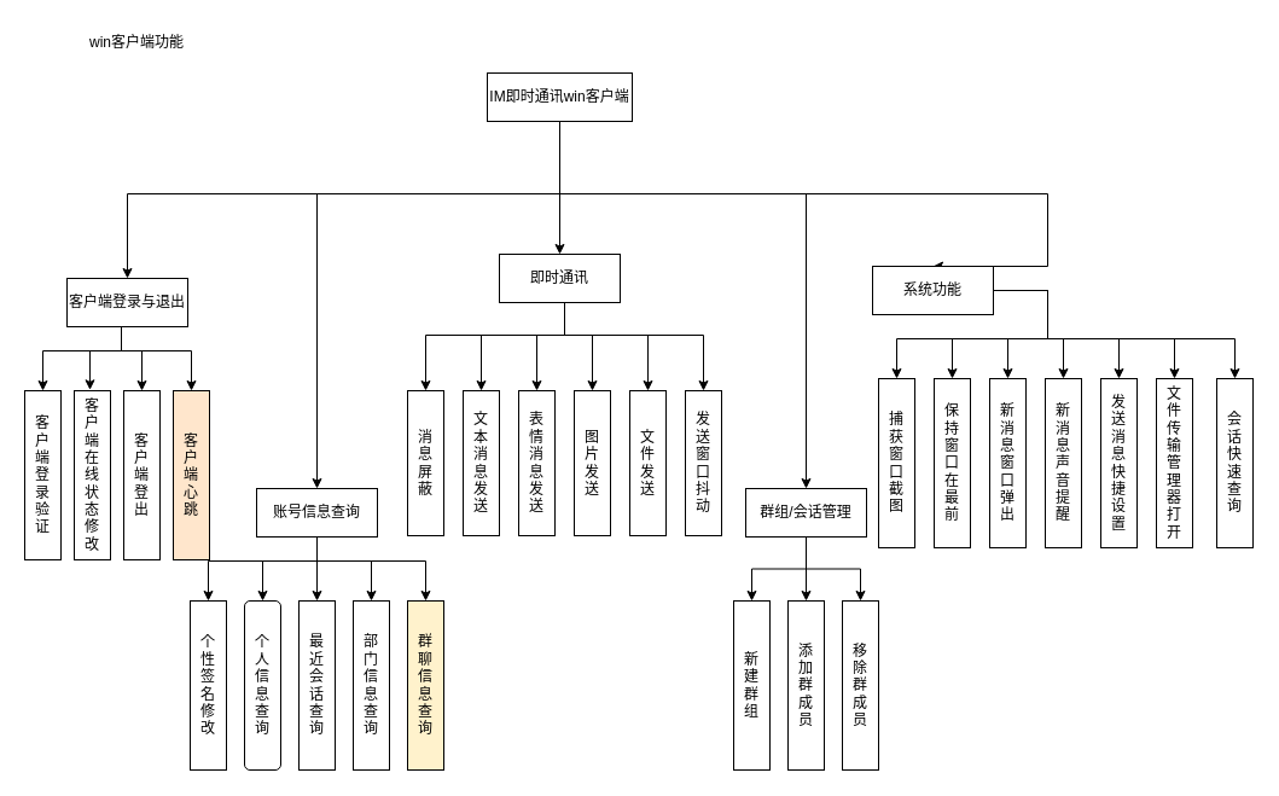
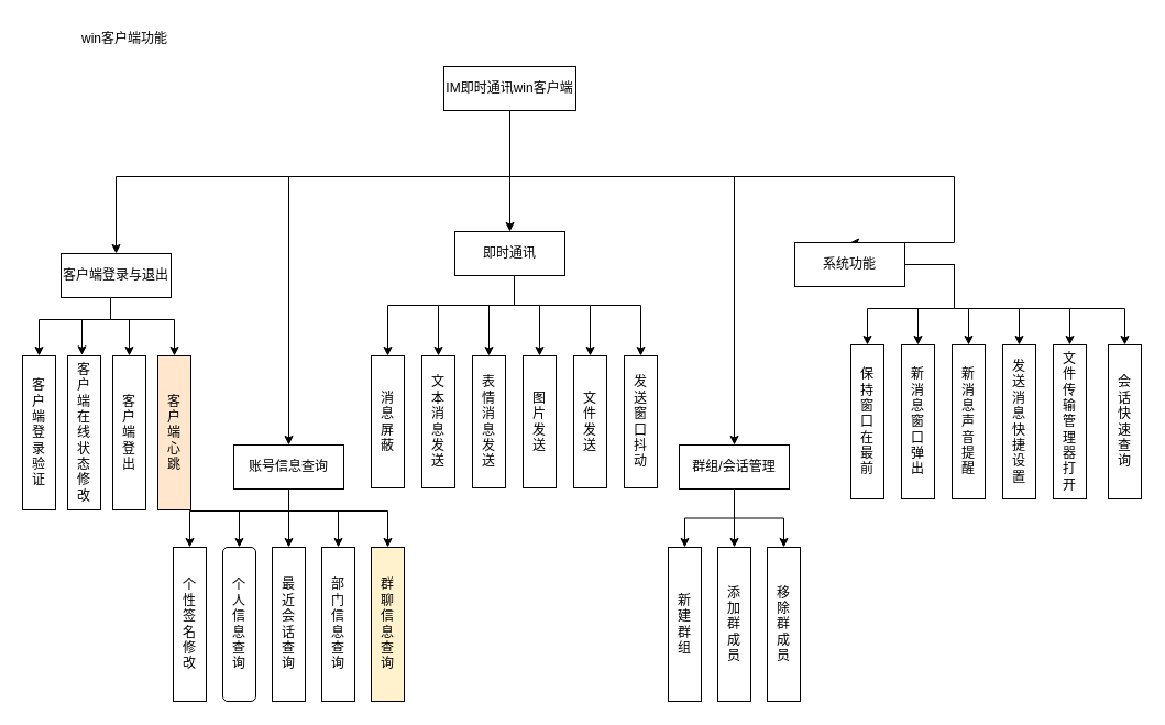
  <mxCell id="0" />
  <mxCell id="1" parent="0" />
  <mxCell id="2" value="win客户端功能" style="text;strokeColor=none;align=center;fillColor=none;html=1;verticalAlign=middle;whiteSpace=wrap;rounded=0;" parent="1" vertex="1"><mxGeometry x="53" y="20" width="120" height="30" as="geometry" /></mxCell>
  <mxCell id="3" style="edgeStyle=orthogonalEdgeStyle;rounded=0;orthogonalLoop=1;jettySize=auto;html=1;" parent="1" source="8" target="20" edge="1"><mxGeometry relative="1" as="geometry" /></mxCell>
  <mxCell id="4" style="edgeStyle=orthogonalEdgeStyle;rounded=0;orthogonalLoop=1;jettySize=auto;html=1;entryX=0.5;entryY=0;entryDx=0;entryDy=0;" parent="1" source="8" target="28" edge="1"><mxGeometry relative="1" as="geometry"><Array as="points"><mxPoint x="463" y="160" /><mxPoint x="867" y="160" /></Array></mxGeometry></mxCell>
  <mxCell id="5" style="edgeStyle=orthogonalEdgeStyle;rounded=0;orthogonalLoop=1;jettySize=auto;html=1;entryX=0.5;entryY=0;entryDx=0;entryDy=0;" parent="1" source="8" target="19" edge="1"><mxGeometry relative="1" as="geometry"><Array as="points"><mxPoint x="463" y="160" /><mxPoint x="105" y="160" /></Array></mxGeometry></mxCell>
  <mxCell id="6" style="edgeStyle=orthogonalEdgeStyle;rounded=0;orthogonalLoop=1;jettySize=auto;html=1;entryX=0.5;entryY=0;entryDx=0;entryDy=0;" parent="1" source="8" target="14" edge="1"><mxGeometry relative="1" as="geometry"><Array as="points"><mxPoint x="463" y="160" /><mxPoint x="262" y="160" /></Array></mxGeometry></mxCell>
  <mxCell id="7" style="edgeStyle=orthogonalEdgeStyle;rounded=0;orthogonalLoop=1;jettySize=auto;html=1;entryX=0.5;entryY=0;entryDx=0;entryDy=0;" parent="1" source="8" target="60" edge="1"><mxGeometry relative="1" as="geometry"><Array as="points"><mxPoint x="463" y="160" /><mxPoint x="667" y="160" /></Array></mxGeometry></mxCell>
  <mxCell id="8" value="IM即时通讯win客户端" style="rounded=0;whiteSpace=wrap;html=1;" parent="1" vertex="1"><mxGeometry x="403" y="60" width="120" height="40" as="geometry" /></mxCell>
  <mxCell id="9" style="edgeStyle=orthogonalEdgeStyle;rounded=0;orthogonalLoop=1;jettySize=auto;html=1;entryX=0.5;entryY=0;entryDx=0;entryDy=0;" parent="1" source="14" target="33" edge="1"><mxGeometry relative="1" as="geometry"><Array as="points"><mxPoint x="262" y="464" /><mxPoint x="172" y="464" /></Array></mxGeometry></mxCell>
  <mxCell id="10" style="edgeStyle=orthogonalEdgeStyle;rounded=0;orthogonalLoop=1;jettySize=auto;html=1;entryX=0.5;entryY=0;entryDx=0;entryDy=0;" parent="1" source="14" target="34" edge="1"><mxGeometry relative="1" as="geometry"><mxPoint x="217" y="494" as="targetPoint" /><Array as="points"><mxPoint x="262" y="464" /><mxPoint x="217" y="464" /></Array></mxGeometry></mxCell>
  <mxCell id="11" style="edgeStyle=orthogonalEdgeStyle;rounded=0;orthogonalLoop=1;jettySize=auto;html=1;" parent="1" source="14" target="35" edge="1"><mxGeometry relative="1" as="geometry"><mxPoint x="262" y="494" as="targetPoint" /></mxGeometry></mxCell>
  <mxCell id="12" style="edgeStyle=orthogonalEdgeStyle;rounded=0;orthogonalLoop=1;jettySize=auto;html=1;entryX=0.5;entryY=0;entryDx=0;entryDy=0;" parent="1" source="14" target="37" edge="1"><mxGeometry relative="1" as="geometry"><Array as="points"><mxPoint x="262" y="464" /><mxPoint x="352" y="464" /></Array></mxGeometry></mxCell>
  <mxCell id="13" style="edgeStyle=orthogonalEdgeStyle;rounded=0;orthogonalLoop=1;jettySize=auto;html=1;entryX=0.5;entryY=0;entryDx=0;entryDy=0;" parent="1" source="14" target="36" edge="1"><mxGeometry relative="1" as="geometry"><Array as="points"><mxPoint x="262" y="464" /><mxPoint x="307" y="464" /></Array></mxGeometry></mxCell>
  <mxCell id="14" value="账号信息查询" style="rounded=0;whiteSpace=wrap;html=1;" parent="1" vertex="1"><mxGeometry x="212" y="404" width="100" height="40" as="geometry" /></mxCell>
  <mxCell id="15" style="edgeStyle=orthogonalEdgeStyle;rounded=0;orthogonalLoop=1;jettySize=auto;html=1;entryX=0.5;entryY=0;entryDx=0;entryDy=0;" parent="1" source="19" target="29" edge="1"><mxGeometry relative="1" as="geometry"><mxPoint x="40" y="320" as="targetPoint" /><Array as="points"><mxPoint x="100" y="290" /><mxPoint x="35" y="290" /></Array></mxGeometry></mxCell>
  <mxCell id="16" style="edgeStyle=orthogonalEdgeStyle;rounded=0;orthogonalLoop=1;jettySize=auto;html=1;exitX=0.5;exitY=1;exitDx=0;exitDy=0;entryX=0.433;entryY=-0.005;entryDx=0;entryDy=0;entryPerimeter=0;" parent="1" source="19" target="30" edge="1"><mxGeometry relative="1" as="geometry"><mxPoint x="80" y="320" as="targetPoint" /><Array as="points"><mxPoint x="100" y="270" /><mxPoint x="100" y="290" /><mxPoint x="74" y="290" /></Array></mxGeometry></mxCell>
  <mxCell id="17" style="edgeStyle=orthogonalEdgeStyle;rounded=0;orthogonalLoop=1;jettySize=auto;html=1;exitX=0.5;exitY=1;exitDx=0;exitDy=0;entryX=0.5;entryY=0;entryDx=0;entryDy=0;" parent="1" source="19" target="31" edge="1"><mxGeometry relative="1" as="geometry"><Array as="points"><mxPoint x="100" y="270" /><mxPoint x="100" y="290" /><mxPoint x="117" y="290" /></Array></mxGeometry></mxCell>
  <mxCell id="18" style="edgeStyle=orthogonalEdgeStyle;rounded=0;orthogonalLoop=1;jettySize=auto;html=1;" parent="1" source="19" target="32" edge="1"><mxGeometry relative="1" as="geometry"><mxPoint x="180" y="320" as="targetPoint" /><Array as="points"><mxPoint x="100" y="290" /><mxPoint x="158" y="290" /></Array></mxGeometry></mxCell>
  <mxCell id="19" value="客户端登录与退出" style="rounded=0;whiteSpace=wrap;html=1;" parent="1" vertex="1"><mxGeometry x="55" y="230" width="100" height="40" as="geometry" /></mxCell>
  <mxCell id="20" value="即时通讯" style="rounded=0;whiteSpace=wrap;html=1;" parent="1" vertex="1"><mxGeometry x="413" y="210" width="100" height="40" as="geometry" /></mxCell>
- <mxCell id="21" style="edgeStyle=orthogonalEdgeStyle;rounded=0;orthogonalLoop=1;jettySize=auto;html=1;entryX=0.5;entryY=0;entryDx=0;entryDy=0;" parent="1" source="28" target="44" edge="1"><mxGeometry relative="1" as="geometry"><Array as="points"><mxPoint x="867" y="280" /><mxPoint x="742" y="280" /></Array></mxGeometry></mxCell>
  <mxCell id="22" style="edgeStyle=orthogonalEdgeStyle;rounded=0;orthogonalLoop=1;jettySize=auto;html=1;entryX=0.5;entryY=0;entryDx=0;entryDy=0;" parent="1" source="28" target="45" edge="1"><mxGeometry relative="1" as="geometry"><mxPoint x="807" y="300" as="targetPoint" /><Array as="points"><mxPoint x="867" y="280" /><mxPoint x="788" y="280" /></Array></mxGeometry></mxCell>
  <mxCell id="23" style="edgeStyle=orthogonalEdgeStyle;rounded=0;orthogonalLoop=1;jettySize=auto;html=1;entryX=0.5;entryY=0;entryDx=0;entryDy=0;" parent="1" source="28" target="46" edge="1"><mxGeometry relative="1" as="geometry"><Array as="points"><mxPoint x="867" y="280" /><mxPoint x="834" y="280" /></Array></mxGeometry></mxCell>
  <mxCell id="24" style="edgeStyle=orthogonalEdgeStyle;rounded=0;orthogonalLoop=1;jettySize=auto;html=1;entryX=0.5;entryY=0;entryDx=0;entryDy=0;" parent="1" source="28" target="47" edge="1"><mxGeometry relative="1" as="geometry"><Array as="points"><mxPoint x="867" y="280" /><mxPoint x="880" y="280" /></Array></mxGeometry></mxCell>
  <mxCell id="25" style="edgeStyle=orthogonalEdgeStyle;rounded=0;orthogonalLoop=1;jettySize=auto;html=1;entryX=0.5;entryY=0;entryDx=0;entryDy=0;" parent="1" source="28" target="49" edge="1"><mxGeometry relative="1" as="geometry"><mxPoint x="927" y="310" as="targetPoint" /><Array as="points"><mxPoint x="867" y="280" /><mxPoint x="926" y="280" /></Array></mxGeometry></mxCell>
  <mxCell id="26" style="edgeStyle=orthogonalEdgeStyle;rounded=0;orthogonalLoop=1;jettySize=auto;html=1;entryX=0.5;entryY=0;entryDx=0;entryDy=0;" parent="1" source="28" target="48" edge="1"><mxGeometry relative="1" as="geometry"><Array as="points"><mxPoint x="867" y="280" /><mxPoint x="972" y="280" /></Array></mxGeometry></mxCell>
  <mxCell id="27" style="edgeStyle=orthogonalEdgeStyle;rounded=0;orthogonalLoop=1;jettySize=auto;html=1;" parent="1" source="28" target="56" edge="1"><mxGeometry relative="1" as="geometry"><Array as="points"><mxPoint x="867" y="280" /><mxPoint x="1022" y="280" /></Array></mxGeometry></mxCell>
  <mxCell id="28" value="系统功能" style="rounded=0;whiteSpace=wrap;html=1;" parent="1" vertex="1"><mxGeometry x="722" y="220" width="100" height="40" as="geometry" /></mxCell>
  <mxCell id="29" value="&lt;div&gt;客&lt;/div&gt;&lt;div&gt;户&lt;/div&gt;&lt;div&gt;端&lt;/div&gt;&lt;div&gt;登&lt;/div&gt;&lt;div&gt;录&lt;/div&gt;&lt;div&gt;验&lt;/div&gt;&lt;div&gt;证&lt;/div&gt;" style="rounded=0;whiteSpace=wrap;html=1;" parent="1" vertex="1"><mxGeometry x="20" y="323" width="30" height="140" as="geometry" /></mxCell>
  <mxCell id="30" value="&lt;div&gt;客&lt;/div&gt;&lt;div&gt;户&lt;/div&gt;&lt;div&gt;端&lt;/div&gt;&lt;div&gt;在&lt;/div&gt;&lt;div&gt;线&lt;/div&gt;&lt;div&gt;状&lt;/div&gt;&lt;div&gt;态&lt;/div&gt;&lt;div&gt;修&lt;/div&gt;&lt;div&gt;改&lt;/div&gt;" style="rounded=0;whiteSpace=wrap;html=1;" parent="1" vertex="1"><mxGeometry x="61" y="323" width="30" height="140" as="geometry" /></mxCell>
  <mxCell id="31" value="&lt;div&gt;客&lt;/div&gt;&lt;div&gt;户&lt;/div&gt;&lt;div&gt;端&lt;/div&gt;&lt;div&gt;登&lt;/div&gt;&lt;div&gt;出&lt;/div&gt;" style="rounded=0;whiteSpace=wrap;html=1;" parent="1" vertex="1"><mxGeometry x="102" y="323" width="30" height="140" as="geometry" /></mxCell>
  <mxCell id="32" value="&lt;div&gt;客&lt;/div&gt;&lt;div&gt;户&lt;/div&gt;&lt;div&gt;端&lt;/div&gt;&lt;div&gt;心&lt;/div&gt;&lt;div&gt;跳&lt;/div&gt;" style="rounded=0;whiteSpace=wrap;html=1;fillColor=#ffe6cc;" parent="1" vertex="1"><mxGeometry x="143" y="323" width="30" height="140" as="geometry" /></mxCell>
  <mxCell id="33" value="&lt;div&gt;个&lt;/div&gt;&lt;div&gt;性&lt;/div&gt;&lt;div&gt;签&lt;/div&gt;&lt;div&gt;名&lt;/div&gt;&lt;div&gt;修&lt;/div&gt;&lt;div&gt;改&lt;/div&gt;" style="rounded=0;whiteSpace=wrap;html=1;" parent="1" vertex="1"><mxGeometry x="157" y="497" width="30" height="140" as="geometry" /></mxCell>
  <mxCell id="34" value="&lt;div&gt;&lt;span style=&quot;background-color: initial;&quot;&gt;个&lt;/span&gt;&lt;br&gt;&lt;/div&gt;&lt;div&gt;人&lt;/div&gt;&lt;div&gt;信&lt;/div&gt;&lt;div&gt;息&lt;/div&gt;&lt;div&gt;查&lt;/div&gt;&lt;div&gt;询&lt;/div&gt;" style="whiteSpace=wrap;html=1;rounded=1;" parent="1" vertex="1"><mxGeometry x="202" y="497" width="30" height="140" as="geometry" /></mxCell>
  <mxCell id="35" value="&lt;div&gt;&lt;span style=&quot;background-color: initial;&quot;&gt;最&lt;/span&gt;&lt;br&gt;&lt;/div&gt;&lt;div&gt;&lt;div style=&quot;border-color: var(--border-color);&quot;&gt;近&lt;/div&gt;&lt;div style=&quot;border-color: var(--border-color);&quot;&gt;会&lt;/div&gt;&lt;div style=&quot;border-color: var(--border-color);&quot;&gt;话&lt;/div&gt;&lt;div style=&quot;border-color: var(--border-color);&quot;&gt;查&lt;/div&gt;&lt;div style=&quot;border-color: var(--border-color);&quot;&gt;询&lt;/div&gt;&lt;/div&gt;" style="rounded=0;whiteSpace=wrap;html=1;" parent="1" vertex="1"><mxGeometry x="247" y="497" width="30" height="140" as="geometry" /></mxCell>
  <mxCell id="36" value="&lt;div&gt;&lt;span style=&quot;background-color: initial;&quot;&gt;部&lt;/span&gt;&lt;br&gt;&lt;/div&gt;&lt;div&gt;&lt;div style=&quot;border-color: var(--border-color);&quot;&gt;门&lt;/div&gt;&lt;div style=&quot;border-color: var(--border-color);&quot;&gt;信&lt;/div&gt;&lt;div style=&quot;border-color: var(--border-color);&quot;&gt;息&lt;/div&gt;&lt;div style=&quot;border-color: var(--border-color);&quot;&gt;查&lt;/div&gt;&lt;div style=&quot;border-color: var(--border-color);&quot;&gt;询&lt;/div&gt;&lt;/div&gt;" style="rounded=0;whiteSpace=wrap;html=1;" parent="1" vertex="1"><mxGeometry x="292" y="497" width="30" height="140" as="geometry" /></mxCell>
  <mxCell id="37" value="&lt;div style=&quot;border-color: var(--border-color);&quot;&gt;&lt;div style=&quot;border-color: var(--border-color);&quot;&gt;&lt;div style=&quot;border-color: var(--border-color);&quot;&gt;&lt;span style=&quot;background-color: initial;&quot;&gt;群&lt;/span&gt;&lt;br&gt;&lt;/div&gt;&lt;div style=&quot;border-color: var(--border-color);&quot;&gt;聊&lt;/div&gt;&lt;div style=&quot;border-color: var(--border-color);&quot;&gt;信&lt;/div&gt;&lt;div style=&quot;border-color: var(--border-color);&quot;&gt;息&lt;/div&gt;&lt;div style=&quot;border-color: var(--border-color);&quot;&gt;查&lt;/div&gt;&lt;div style=&quot;border-color: var(--border-color);&quot;&gt;询&lt;/div&gt;&lt;/div&gt;&lt;/div&gt;" style="rounded=0;whiteSpace=wrap;html=1;fillColor=#fff2cc;" parent="1" vertex="1"><mxGeometry x="337" y="497" width="30" height="140" as="geometry" /></mxCell>
  <mxCell id="38" style="edgeStyle=orthogonalEdgeStyle;rounded=0;orthogonalLoop=1;jettySize=auto;html=1;entryX=0.5;entryY=0;entryDx=0;entryDy=0;" parent="1" target="50" edge="1"><mxGeometry relative="1" as="geometry"><Array as="points"><mxPoint x="467" y="277" /><mxPoint x="352" y="277" /></Array><mxPoint x="467" y="250" as="sourcePoint" /></mxGeometry></mxCell>
  <mxCell id="39" style="edgeStyle=orthogonalEdgeStyle;rounded=0;orthogonalLoop=1;jettySize=auto;html=1;entryX=0.5;entryY=0;entryDx=0;entryDy=0;" parent="1" target="51" edge="1"><mxGeometry relative="1" as="geometry"><Array as="points"><mxPoint x="467" y="277" /><mxPoint x="398" y="277" /></Array><mxPoint x="467" y="250" as="sourcePoint" /></mxGeometry></mxCell>
  <mxCell id="40" style="edgeStyle=orthogonalEdgeStyle;rounded=0;orthogonalLoop=1;jettySize=auto;html=1;entryX=0.5;entryY=0;entryDx=0;entryDy=0;" parent="1" target="52" edge="1"><mxGeometry relative="1" as="geometry"><Array as="points"><mxPoint x="467" y="277" /><mxPoint x="444" y="277" /></Array><mxPoint x="467" y="250" as="sourcePoint" /></mxGeometry></mxCell>
  <mxCell id="41" style="edgeStyle=orthogonalEdgeStyle;rounded=0;orthogonalLoop=1;jettySize=auto;html=1;entryX=0.5;entryY=0;entryDx=0;entryDy=0;" parent="1" target="53" edge="1"><mxGeometry relative="1" as="geometry"><Array as="points"><mxPoint x="467" y="277" /><mxPoint x="490" y="277" /></Array><mxPoint x="467" y="250" as="sourcePoint" /></mxGeometry></mxCell>
  <mxCell id="42" style="edgeStyle=orthogonalEdgeStyle;rounded=0;orthogonalLoop=1;jettySize=auto;html=1;entryX=0.5;entryY=0;entryDx=0;entryDy=0;" parent="1" target="55" edge="1"><mxGeometry relative="1" as="geometry"><Array as="points"><mxPoint x="467" y="277" /><mxPoint x="536" y="277" /></Array><mxPoint x="467" y="250" as="sourcePoint" /></mxGeometry></mxCell>
  <mxCell id="43" style="edgeStyle=orthogonalEdgeStyle;rounded=0;orthogonalLoop=1;jettySize=auto;html=1;entryX=0.5;entryY=0;entryDx=0;entryDy=0;" parent="1" target="54" edge="1"><mxGeometry relative="1" as="geometry"><Array as="points"><mxPoint x="467" y="277" /><mxPoint x="582" y="277" /></Array><mxPoint x="467" y="250" as="sourcePoint" /></mxGeometry></mxCell>
- <mxCell id="44" value="&lt;div&gt;捕&lt;/div&gt;&lt;div&gt;获&lt;/div&gt;&lt;div&gt;窗&lt;/div&gt;&lt;div&gt;口&lt;/div&gt;&lt;div&gt;截&lt;/div&gt;&lt;div&gt;图&lt;/div&gt;" style="rounded=0;whiteSpace=wrap;html=1;flipH=1;" parent="1" vertex="1"><mxGeometry x="727" y="313" width="30" height="140" as="geometry" /></mxCell>
  <mxCell id="45" value="&lt;div&gt;保&lt;/div&gt;&lt;div&gt;持&lt;/div&gt;&lt;div&gt;窗&lt;/div&gt;&lt;div&gt;口&lt;/div&gt;&lt;div&gt;在&lt;/div&gt;&lt;div&gt;最&lt;/div&gt;&lt;div&gt;前&lt;/div&gt;" style="rounded=0;whiteSpace=wrap;html=1;flipH=1;" parent="1" vertex="1"><mxGeometry x="773" y="313" width="30" height="140" as="geometry" /></mxCell>
  <mxCell id="46" value="&lt;div&gt;新&lt;/div&gt;&lt;div&gt;消&lt;/div&gt;&lt;div&gt;息&lt;/div&gt;&lt;div&gt;窗&lt;/div&gt;&lt;div&gt;口&lt;/div&gt;&lt;div&gt;弹&lt;/div&gt;&lt;div&gt;出&lt;/div&gt;" style="rounded=0;whiteSpace=wrap;html=1;flipH=1;" parent="1" vertex="1"><mxGeometry x="819" y="313" width="30" height="140" as="geometry" /></mxCell>
  <mxCell id="47" value="&lt;div&gt;新&lt;/div&gt;&lt;div&gt;消&lt;/div&gt;&lt;div&gt;息&lt;/div&gt;&lt;div&gt;声&lt;/div&gt;&lt;div&gt;音&lt;/div&gt;&lt;div&gt;提&lt;/div&gt;&lt;div&gt;醒&lt;/div&gt;" style="rounded=0;whiteSpace=wrap;html=1;flipH=1;" parent="1" vertex="1"><mxGeometry x="865" y="313" width="30" height="140" as="geometry" /></mxCell>
  <mxCell id="48" value="&lt;div&gt;文&lt;/div&gt;&lt;div&gt;件&lt;/div&gt;&lt;div&gt;传&lt;/div&gt;&lt;div&gt;输&lt;/div&gt;&lt;div&gt;管&lt;/div&gt;&lt;div&gt;理&lt;/div&gt;&lt;div&gt;器&lt;/div&gt;&lt;div&gt;打&lt;/div&gt;&lt;div&gt;开&lt;/div&gt;" style="rounded=0;whiteSpace=wrap;html=1;flipH=1;" parent="1" vertex="1"><mxGeometry x="957" y="313" width="30" height="140" as="geometry" /></mxCell>
  <mxCell id="49" value="&lt;div&gt;发&lt;/div&gt;&lt;div&gt;送&lt;/div&gt;&lt;div&gt;消&lt;/div&gt;&lt;div&gt;息&lt;/div&gt;&lt;div&gt;快&lt;/div&gt;&lt;div&gt;捷&lt;/div&gt;&lt;div&gt;设&lt;/div&gt;&lt;div&gt;置&lt;/div&gt;" style="rounded=0;whiteSpace=wrap;html=1;flipH=1;" parent="1" vertex="1"><mxGeometry x="911" y="313" width="30" height="140" as="geometry" /></mxCell>
  <mxCell id="50" value="&lt;div&gt;消&lt;/div&gt;&lt;div&gt;息&lt;/div&gt;&lt;div&gt;屏&lt;/div&gt;&lt;div&gt;蔽&lt;/div&gt;" style="rounded=0;whiteSpace=wrap;html=1;flipH=1;" parent="1" vertex="1"><mxGeometry x="337" y="323" width="30" height="120" as="geometry" /></mxCell>
  <mxCell id="51" value="&lt;div&gt;文&lt;/div&gt;&lt;div&gt;本&lt;/div&gt;&lt;div&gt;消&lt;/div&gt;&lt;div&gt;息&lt;/div&gt;&lt;div&gt;发&lt;/div&gt;&lt;div&gt;送&lt;/div&gt;" style="rounded=0;whiteSpace=wrap;html=1;flipH=1;" parent="1" vertex="1"><mxGeometry x="383" y="323" width="30" height="120" as="geometry" /></mxCell>
  <mxCell id="52" value="&lt;div&gt;表&lt;/div&gt;&lt;div&gt;情&lt;/div&gt;&lt;div&gt;消&lt;/div&gt;&lt;div&gt;息&lt;/div&gt;&lt;div&gt;发&lt;/div&gt;&lt;div&gt;送&lt;/div&gt;" style="rounded=0;whiteSpace=wrap;html=1;flipH=1;" parent="1" vertex="1"><mxGeometry x="429" y="323" width="30" height="120" as="geometry" /></mxCell>
  <mxCell id="53" value="&lt;div&gt;图&lt;/div&gt;&lt;div&gt;片&lt;/div&gt;&lt;div&gt;发&lt;/div&gt;&lt;div&gt;送&lt;/div&gt;" style="rounded=0;whiteSpace=wrap;html=1;flipH=1;" parent="1" vertex="1"><mxGeometry x="475" y="323" width="30" height="120" as="geometry" /></mxCell>
  <mxCell id="54" value="&lt;div&gt;发&lt;/div&gt;&lt;div&gt;送&lt;/div&gt;&lt;div&gt;窗&lt;/div&gt;&lt;div&gt;口&lt;/div&gt;&lt;div&gt;抖&lt;/div&gt;&lt;div&gt;动&lt;/div&gt;" style="rounded=0;whiteSpace=wrap;html=1;flipH=1;" parent="1" vertex="1"><mxGeometry x="567" y="323" width="30" height="120" as="geometry" /></mxCell>
  <mxCell id="55" value="&lt;div&gt;文&lt;/div&gt;&lt;div&gt;件&lt;/div&gt;&lt;div&gt;发&lt;/div&gt;&lt;div&gt;送&lt;/div&gt;" style="rounded=0;whiteSpace=wrap;html=1;flipH=1;" parent="1" vertex="1"><mxGeometry x="521" y="323" width="30" height="120" as="geometry" /></mxCell>
  <mxCell id="56" value="&lt;div&gt;会&lt;/div&gt;&lt;div&gt;话&lt;/div&gt;&lt;div&gt;快&lt;/div&gt;&lt;div&gt;速&lt;/div&gt;&lt;div&gt;查&lt;/div&gt;&lt;div&gt;询&lt;/div&gt;" style="rounded=0;whiteSpace=wrap;html=1;flipH=1;" parent="1" vertex="1"><mxGeometry x="1007" y="313" width="30" height="140" as="geometry" /></mxCell>
  <mxCell id="57" style="edgeStyle=orthogonalEdgeStyle;rounded=0;orthogonalLoop=1;jettySize=auto;html=1;entryX=0.5;entryY=0;entryDx=0;entryDy=0;" parent="1" source="60" target="61" edge="1"><mxGeometry relative="1" as="geometry" /></mxCell>
  <mxCell id="58" style="edgeStyle=orthogonalEdgeStyle;rounded=0;orthogonalLoop=1;jettySize=auto;html=1;entryX=0.5;entryY=0;entryDx=0;entryDy=0;" parent="1" source="60" target="63" edge="1"><mxGeometry relative="1" as="geometry" /></mxCell>
  <mxCell id="59" style="edgeStyle=orthogonalEdgeStyle;rounded=0;orthogonalLoop=1;jettySize=auto;html=1;entryX=0.5;entryY=0;entryDx=0;entryDy=0;" parent="1" source="60" target="62" edge="1"><mxGeometry relative="1" as="geometry"><Array as="points"><mxPoint x="667" y="497" /><mxPoint x="667" y="497" /></Array></mxGeometry></mxCell>
  <mxCell id="60" value="群组/会话管理" style="rounded=0;whiteSpace=wrap;html=1;" parent="1" vertex="1"><mxGeometry x="617" y="404" width="100" height="40" as="geometry" /></mxCell>
  <mxCell id="61" value="&lt;div&gt;新&lt;/div&gt;&lt;div&gt;建&lt;/div&gt;&lt;div&gt;群&lt;/div&gt;&lt;div&gt;组&lt;/div&gt;" style="rounded=0;whiteSpace=wrap;html=1;" parent="1" vertex="1"><mxGeometry x="607" y="497" width="30" height="140" as="geometry" /></mxCell>
  <mxCell id="62" value="&lt;div&gt;添&lt;/div&gt;&lt;div&gt;加&lt;/div&gt;&lt;div&gt;群&lt;/div&gt;&lt;div&gt;成&lt;/div&gt;&lt;div&gt;员&lt;/div&gt;" style="rounded=0;whiteSpace=wrap;html=1;" parent="1" vertex="1"><mxGeometry x="652" y="497" width="30" height="140" as="geometry" /></mxCell>
  <mxCell id="63" value="&lt;div&gt;移&lt;/div&gt;&lt;div&gt;除&lt;/div&gt;&lt;div&gt;群&lt;/div&gt;&lt;div&gt;成&lt;/div&gt;&lt;div&gt;员&lt;/div&gt;" style="rounded=0;whiteSpace=wrap;html=1;" parent="1" vertex="1"><mxGeometry x="697" y="497" width="30" height="140" as="geometry" /></mxCell>
